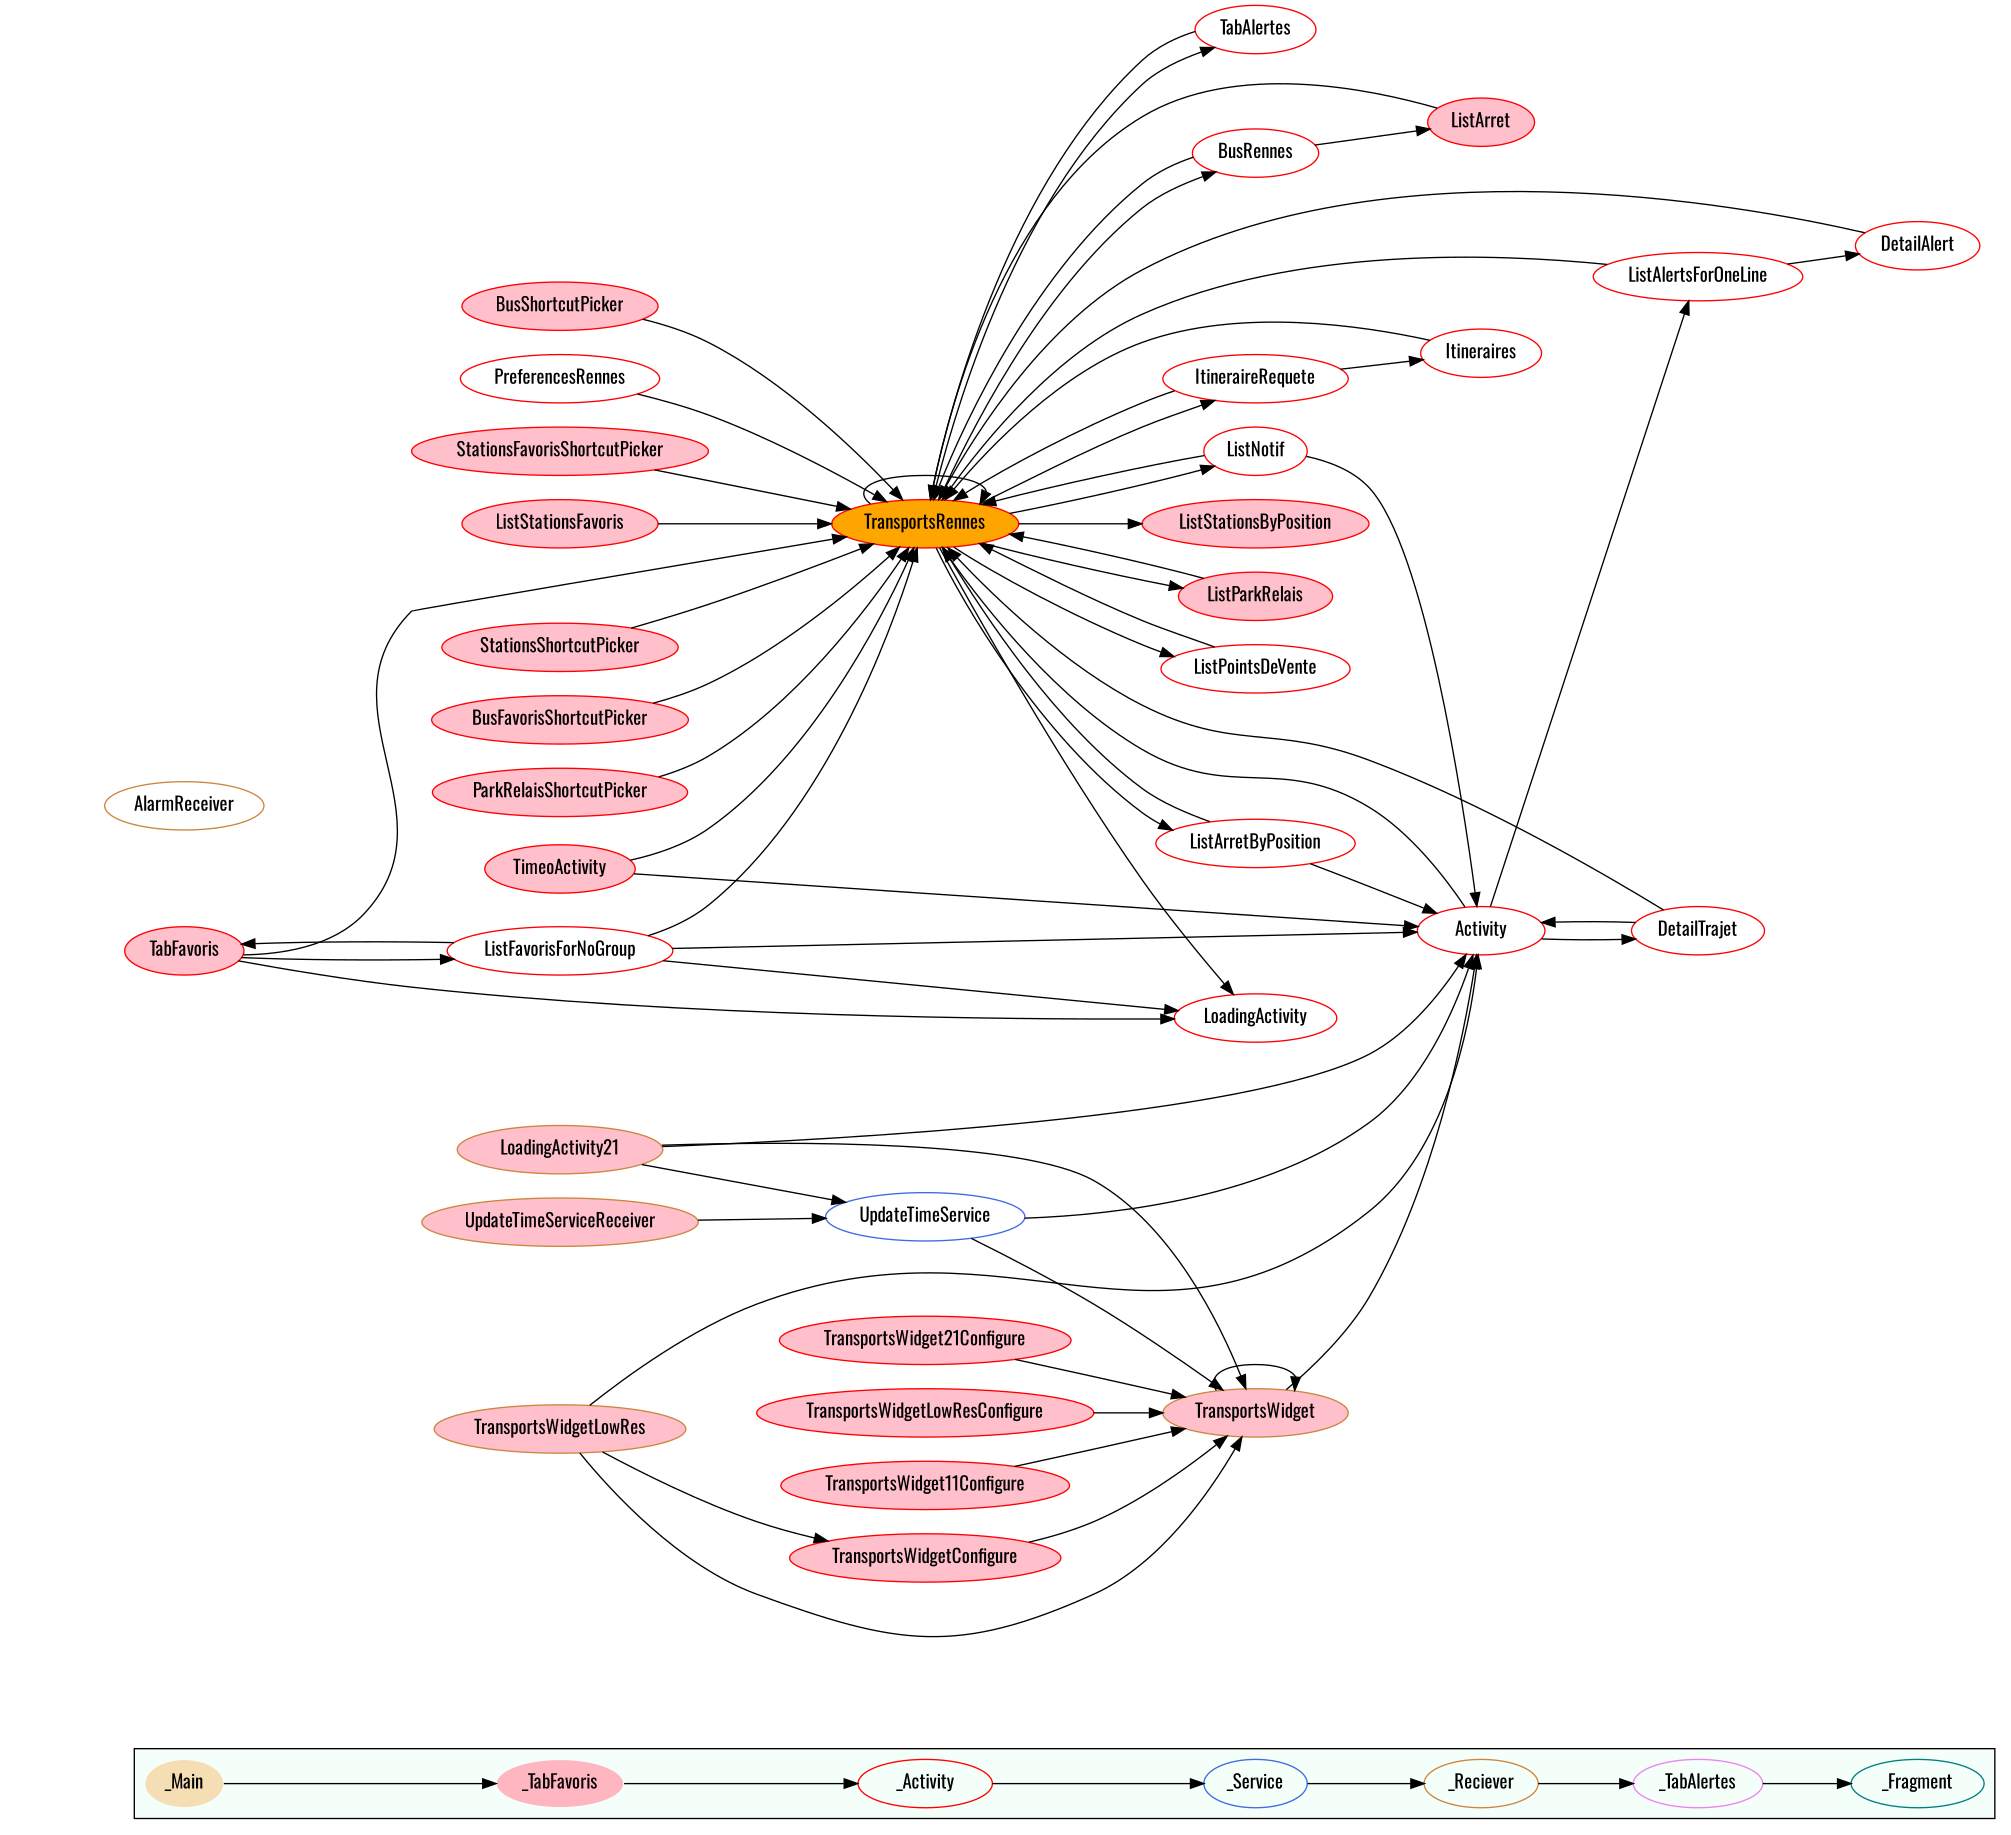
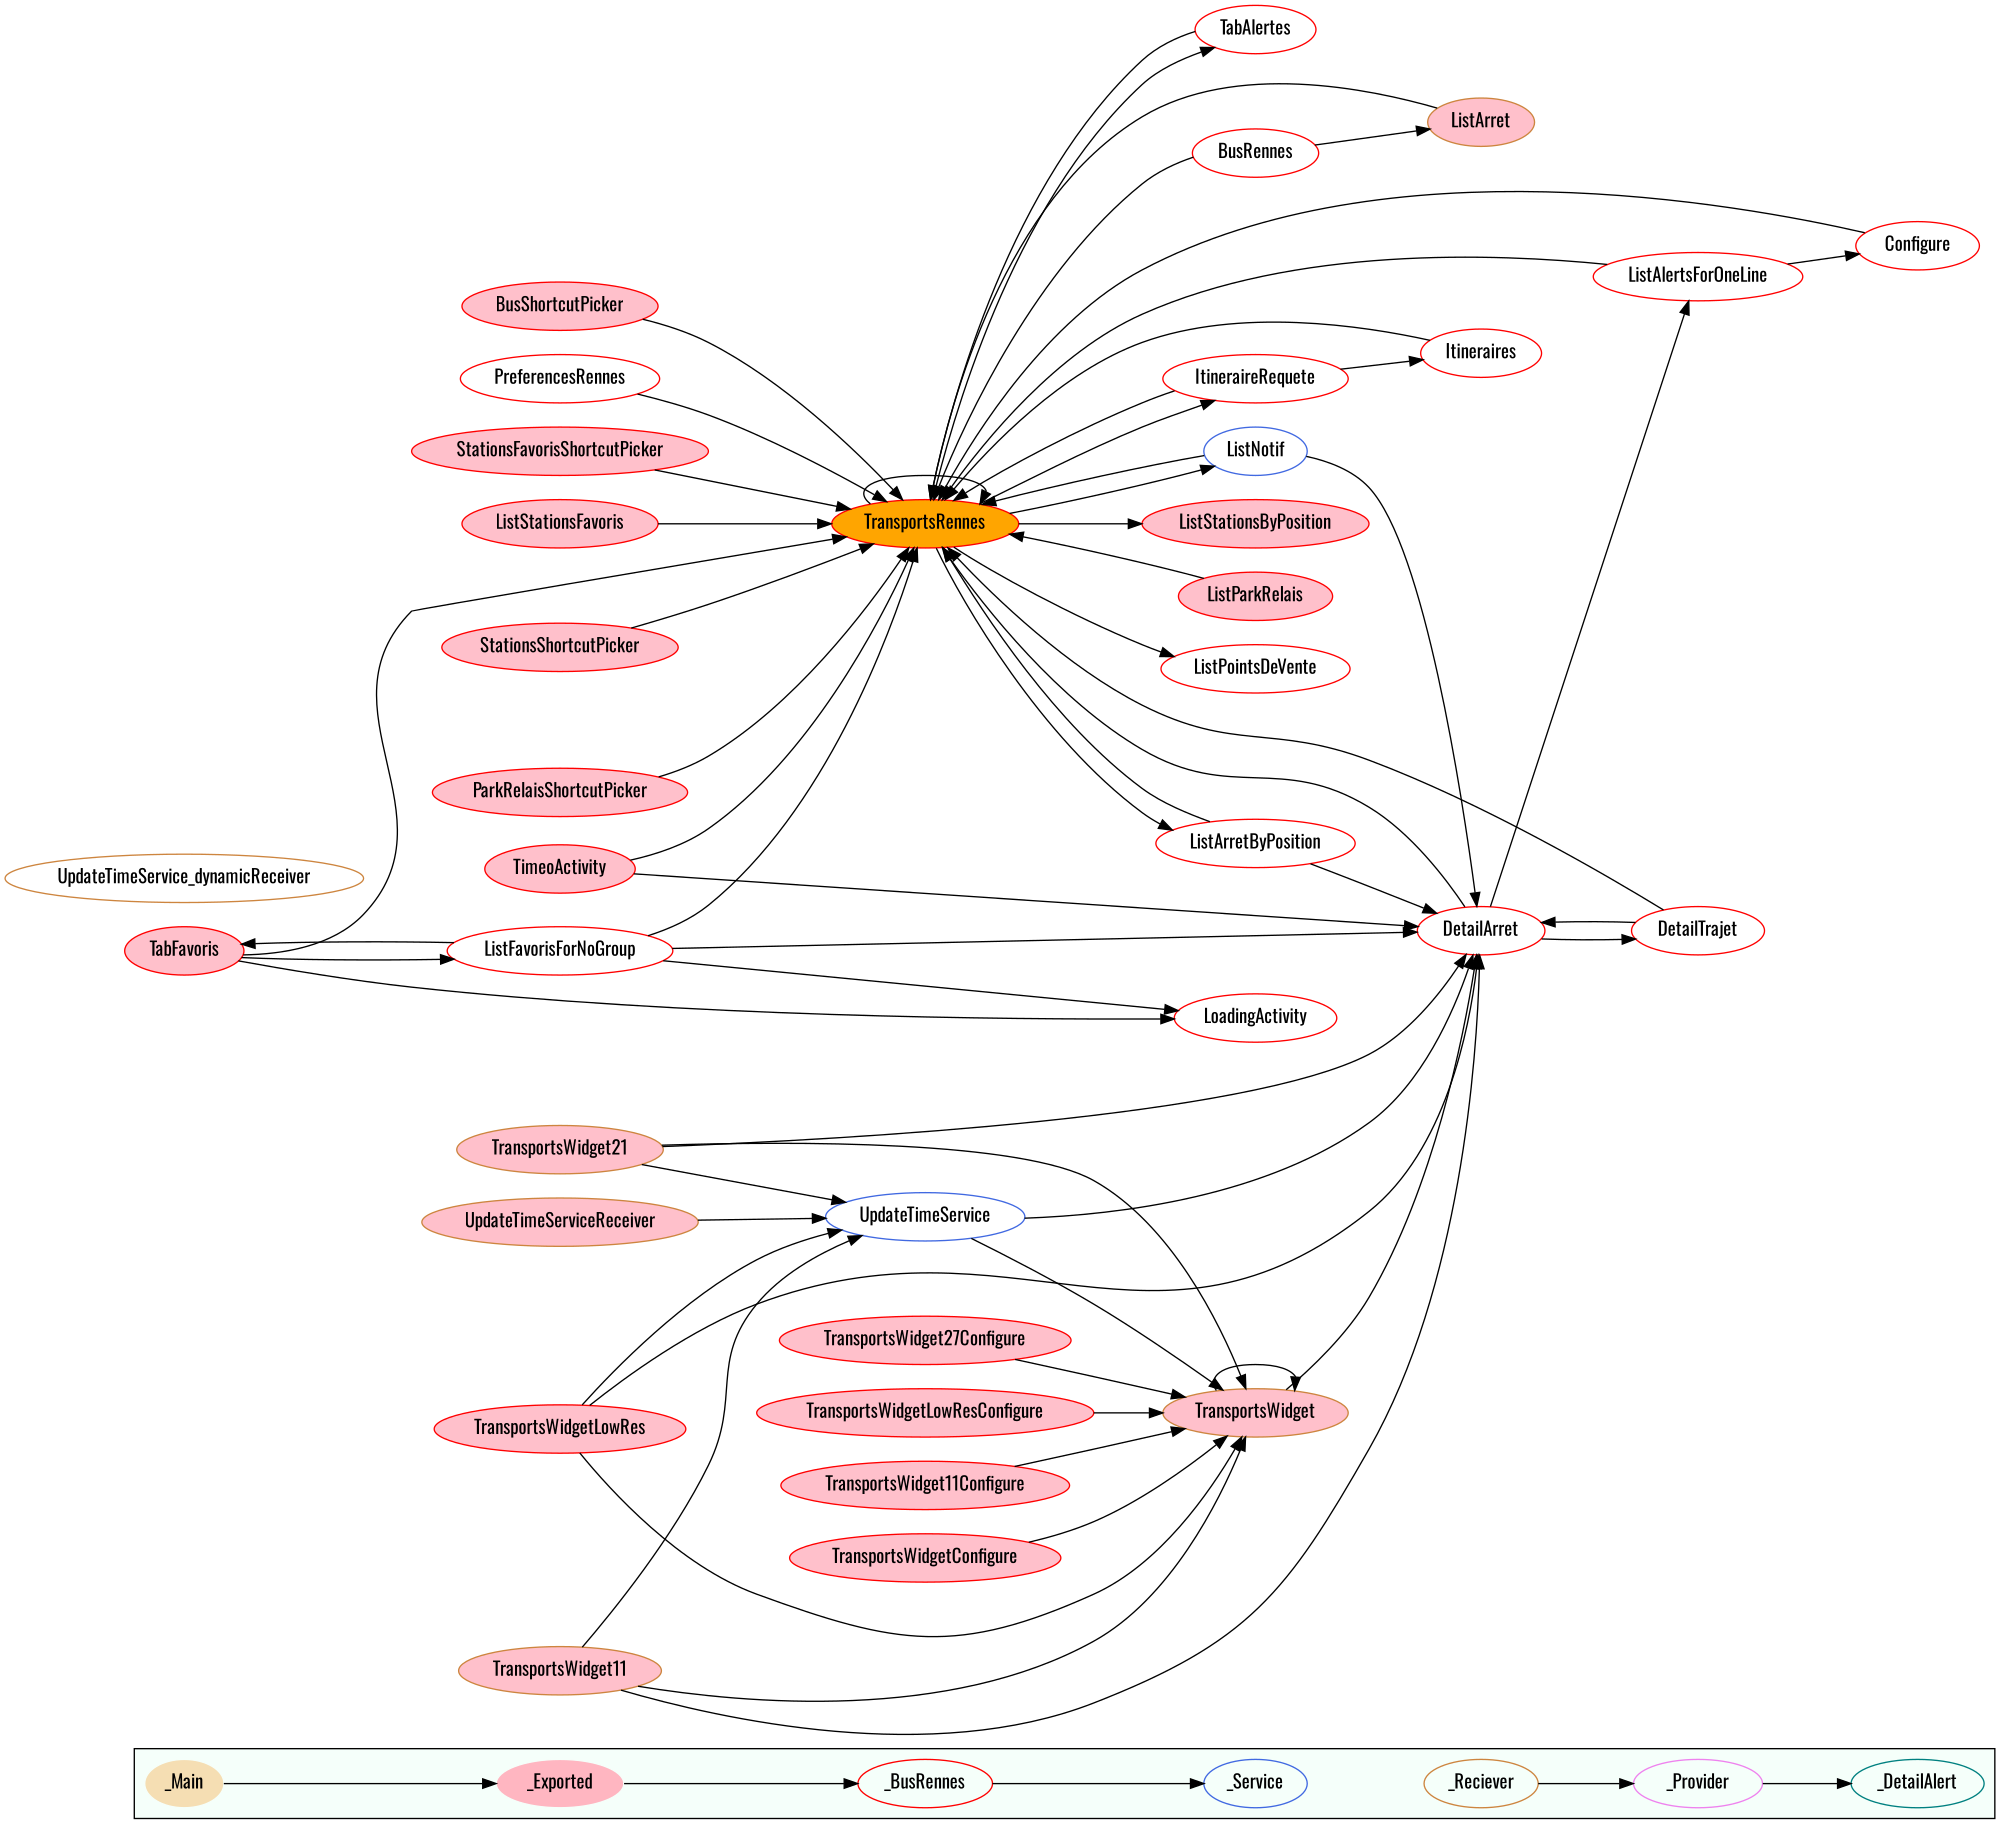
  digraph {
    fontname=Oswald
    rankdir=LR
    node [color=red fontname=Oswald style=filled]
    edge [fontname=Oswald]
-   _Activity [style=""]
+   _Activity [label=_BusRennes style=""]
    _Service [color=royalblue style=""]
    _Reciever [color=peru style=""]
-   _Provider [color=violet label=_TabAlertes style=""]
-   _Fragment [color=teal style=""]
+   _Provider [color=violet style=""]
+   _Fragment [color=teal label=_DetailAlert style=""]
    _Main [color=mintcream fillcolor=wheat]
-   _Exported [color=mintcream fillcolor=lightpink label=_TabFavoris]
-   BusFavorisShortcutPicker [fillcolor=pink]
+   _Exported [color=mintcream fillcolor=lightpink]
    TransportsRennes [fillcolor=orange]
    ItineraireRequete [style=""]
    BusRennes [style=""]
    LoadingActivity [style=""]
    ListStationsByPosition [fillcolor=pink]
    ListParkRelais [fillcolor=pink]
    ListArretByPosition [style=""]
-   ListNotif [style=""]
+   ListNotif [color=royalblue style=""]
    ListPointsDeVente [style=""]
    TabAlertes [style=""]
    Itineraires [style=""]
    ListAlertsForOneLine [style=""]
-   DetailAlert [style=""]
+   DetailAlert [label=Configure style=""]
    ParkRelaisShortcutPicker [fillcolor=pink]
    TransportsWidgetConfigure [fillcolor=pink]
    TransportsWidget [color=peru fillcolor=pink]
-   DetailArret [label=Activity style=""]
+   DetailArret [style=""]
    BusShortcutPicker [fillcolor=pink]
    PreferencesRennes [style=""]
-   TransportsWidget21Configure [fillcolor=pink]
+   TransportsWidget21Configure [fillcolor=pink label=TransportsWidget27Configure]
    TimeoActivity [fillcolor=pink]
    DetailTrajet [style=""]
    StationsFavorisShortcutPicker [fillcolor=pink]
-   ListArret [fillcolor=pink]
+   ListArret [color=peru fillcolor=pink]
    TransportsWidgetLowResConfigure [fillcolor=pink]
    ListStationsFavoris [fillcolor=pink]
    TransportsWidget11Configure [fillcolor=pink]
    TabFavoris [fillcolor=pink]
    ListFavorisForNoGroup [style=""]
    StationsShortcutPicker [fillcolor=pink]
    UpdateTimeService [color=royalblue style=""]
-   TransportsWidget21 [color=peru fillcolor=pink label=LoadingActivity21]
-   AlarmReceiver [color=peru style=""]
-   TransportsWidgetLowRes [color=peru fillcolor=pink]
+   UpdateTimeService_dynamicReceiver [color=peru style=""]
+   TransportsWidget21 [color=peru fillcolor=pink]
+   TransportsWidget11 [color=peru fillcolor=pink]
+   TransportsWidgetLowRes [fillcolor=pink]
    UpdateTimeServiceReceiver [color=peru fillcolor=pink]
    subgraph cluster_1 {
      bgcolor=mintcream
      _Activity
      _Service
      _Reciever
      _Provider
      _Fragment
      _Main
      _Exported
    }
    _Activity -> _Service
-   _Service -> _Reciever
    _Reciever -> _Provider
    _Provider -> _Fragment
    _Main -> _Exported
    _Exported -> _Activity
-   BusFavorisShortcutPicker -> TransportsRennes
    TransportsRennes -> TransportsRennes
    TransportsRennes -> ItineraireRequete
-   TransportsRennes -> BusRennes
-   TransportsRennes -> LoadingActivity
    TransportsRennes -> ListStationsByPosition
-   TransportsRennes -> ListParkRelais
    TransportsRennes -> ListArretByPosition
    TransportsRennes -> ListNotif
    TransportsRennes -> ListPointsDeVente
    TransportsRennes -> TabAlertes
    ItineraireRequete -> TransportsRennes
    ItineraireRequete -> Itineraires
    BusRennes -> TransportsRennes
    BusRennes -> ListArret
    ListParkRelais -> TransportsRennes
    ListArretByPosition -> TransportsRennes
    ListArretByPosition -> DetailArret
    ListNotif -> TransportsRennes
    ListNotif -> DetailArret
-   ListPointsDeVente -> TransportsRennes
    TabAlertes -> TransportsRennes
    Itineraires -> TransportsRennes
    ListAlertsForOneLine -> TransportsRennes
    ListAlertsForOneLine -> DetailAlert
    DetailAlert -> TransportsRennes
    ParkRelaisShortcutPicker -> TransportsRennes
    TransportsWidgetConfigure -> TransportsWidget
    TransportsWidget -> TransportsWidget
    TransportsWidget -> DetailArret
    DetailArret -> TransportsRennes
    DetailArret -> ListAlertsForOneLine
    DetailArret -> DetailTrajet
    BusShortcutPicker -> TransportsRennes
    PreferencesRennes -> TransportsRennes
    TransportsWidget21Configure -> TransportsWidget
    TimeoActivity -> TransportsRennes
    TimeoActivity -> DetailArret
    DetailTrajet -> TransportsRennes
    DetailTrajet -> DetailArret
    StationsFavorisShortcutPicker -> TransportsRennes
    ListArret -> TransportsRennes
    TransportsWidgetLowResConfigure -> TransportsWidget
    ListStationsFavoris -> TransportsRennes
    TransportsWidget11Configure -> TransportsWidget
    TabFavoris -> TransportsRennes
    TabFavoris -> LoadingActivity
    TabFavoris -> ListFavorisForNoGroup
    ListFavorisForNoGroup -> TransportsRennes
    ListFavorisForNoGroup -> LoadingActivity
    ListFavorisForNoGroup -> DetailArret
    ListFavorisForNoGroup -> TabFavoris
    StationsShortcutPicker -> TransportsRennes
    UpdateTimeService -> TransportsWidget
    UpdateTimeService -> DetailArret
    TransportsWidget21 -> TransportsWidget
    TransportsWidget21 -> DetailArret
    TransportsWidget21 -> UpdateTimeService
+   TransportsWidget11 -> TransportsWidget
+   TransportsWidget11 -> DetailArret
+   TransportsWidget11 -> UpdateTimeService
    TransportsWidgetLowRes -> TransportsWidget
    TransportsWidgetLowRes -> DetailArret
-   TransportsWidgetLowRes -> TransportsWidgetConfigure
+   TransportsWidgetLowRes -> UpdateTimeService
    UpdateTimeServiceReceiver -> UpdateTimeService
  }
